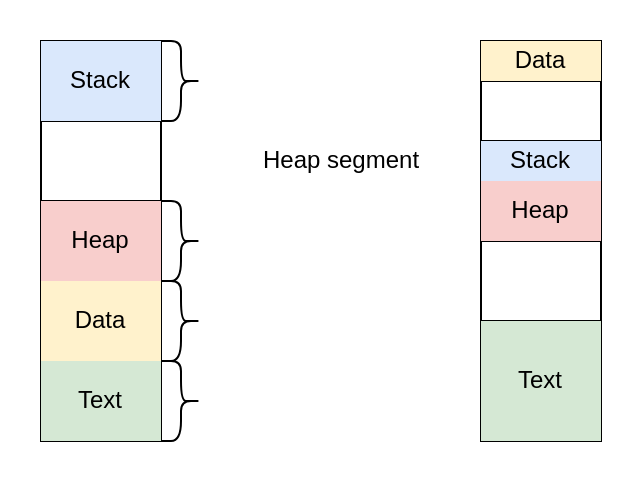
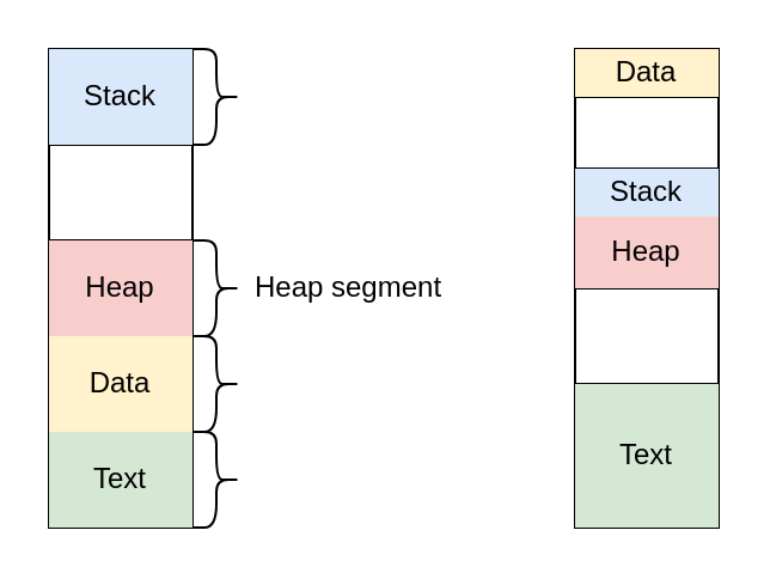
  <mxCell id="0" />
  <mxCell id="1" parent="0" />
  <mxCell id="2" value="" style="shape=table;html=1;whiteSpace=wrap;startSize=0;container=1;collapsible=0;childLayout=tableLayout;" vertex="1" parent="1"><mxGeometry x="240" y="20" width="60" height="200" as="geometry" /></mxCell>
  <mxCell id="3" value="" style="shape=partialRectangle;html=1;whiteSpace=wrap;collapsible=0;dropTarget=0;pointerEvents=0;fillColor=none;top=0;left=0;bottom=0;right=0;points=[[0,0.5],[1,0.5]];portConstraint=eastwest;" vertex="1" parent="2"><mxGeometry width="60" height="20" as="geometry" /></mxCell>
  <mxCell id="4" value="Data" style="shape=partialRectangle;html=1;whiteSpace=wrap;connectable=0;overflow=hidden;fillColor=#fff2cc;top=0;left=0;bottom=0;right=0;strokeColor=#d6b656;" vertex="1" parent="3"><mxGeometry width="60" height="20" as="geometry" /></mxCell>
  <mxCell id="5" value="" style="shape=partialRectangle;html=1;whiteSpace=wrap;collapsible=0;dropTarget=0;pointerEvents=0;fillColor=none;top=0;left=0;bottom=0;right=0;points=[[0,0.5],[1,0.5]];portConstraint=eastwest;" vertex="1" parent="2"><mxGeometry y="20" width="60" height="30" as="geometry" /></mxCell>
  <mxCell id="6" value="" style="shape=partialRectangle;html=1;whiteSpace=wrap;connectable=0;overflow=hidden;fillColor=none;top=0;left=0;bottom=0;right=0;" vertex="1" parent="5"><mxGeometry width="60" height="30" as="geometry" /></mxCell>
  <mxCell id="7" value="" style="shape=partialRectangle;html=1;whiteSpace=wrap;collapsible=0;dropTarget=0;pointerEvents=0;fillColor=#dae8fc;top=0;left=0;bottom=0;right=0;points=[[0,0.5],[1,0.5]];portConstraint=eastwest;strokeColor=#6c8ebf;" vertex="1" parent="2"><mxGeometry y="50" width="60" height="20" as="geometry" /></mxCell>
  <mxCell id="8" value="Stack" style="shape=partialRectangle;html=1;whiteSpace=wrap;connectable=0;overflow=hidden;fillColor=none;top=0;left=0;bottom=0;right=0;" vertex="1" parent="7"><mxGeometry width="60" height="20" as="geometry" /></mxCell>
  <mxCell id="9" value="" style="shape=partialRectangle;html=1;whiteSpace=wrap;collapsible=0;dropTarget=0;pointerEvents=0;fillColor=none;top=0;left=0;bottom=0;right=0;points=[[0,0.5],[1,0.5]];portConstraint=eastwest;" vertex="1" parent="2"><mxGeometry y="70" width="60" height="30" as="geometry" /></mxCell>
  <mxCell id="10" value="Heap" style="shape=partialRectangle;html=1;whiteSpace=wrap;connectable=0;overflow=hidden;fillColor=#f8cecc;top=0;left=0;bottom=0;right=0;strokeColor=#b85450;" vertex="1" parent="9"><mxGeometry width="60" height="30" as="geometry" /></mxCell>
  <mxCell id="11" value="" style="shape=partialRectangle;html=1;whiteSpace=wrap;collapsible=0;dropTarget=0;pointerEvents=0;fillColor=none;top=0;left=0;bottom=0;right=0;points=[[0,0.5],[1,0.5]];portConstraint=eastwest;" vertex="1" parent="2"><mxGeometry y="100" width="60" height="40" as="geometry" /></mxCell>
  <mxCell id="12" value="" style="shape=partialRectangle;html=1;whiteSpace=wrap;connectable=0;overflow=hidden;fillColor=none;top=0;left=0;bottom=0;right=0;" vertex="1" parent="11"><mxGeometry width="60" height="40" as="geometry" /></mxCell>
  <mxCell id="13" value="" style="shape=partialRectangle;html=1;whiteSpace=wrap;collapsible=0;dropTarget=0;pointerEvents=0;fillColor=none;top=0;left=0;bottom=0;right=0;points=[[0,0.5],[1,0.5]];portConstraint=eastwest;" vertex="1" parent="2"><mxGeometry y="140" width="60" height="60" as="geometry" /></mxCell>
  <mxCell id="14" value="Text" style="shape=partialRectangle;html=1;whiteSpace=wrap;connectable=0;overflow=hidden;fillColor=#d5e8d4;top=0;left=0;bottom=0;right=0;strokeColor=#82b366;" vertex="1" parent="13"><mxGeometry width="60" height="60" as="geometry" /></mxCell>
  <mxCell id="15" value="" style="shape=table;html=1;whiteSpace=wrap;startSize=0;container=1;collapsible=0;childLayout=tableLayout;" vertex="1" parent="1"><mxGeometry x="20" y="20" width="60" height="200" as="geometry" /></mxCell>
  <mxCell id="16" value="" style="shape=partialRectangle;html=1;whiteSpace=wrap;collapsible=0;dropTarget=0;pointerEvents=0;fillColor=none;top=0;left=0;bottom=0;right=0;points=[[0,0.5],[1,0.5]];portConstraint=eastwest;" vertex="1" parent="15"><mxGeometry width="60" height="40" as="geometry" /></mxCell>
  <mxCell id="17" value="Stack" style="shape=partialRectangle;html=1;whiteSpace=wrap;connectable=0;overflow=hidden;fillColor=#dae8fc;top=0;left=0;bottom=0;right=0;strokeColor=#6c8ebf;" vertex="1" parent="16"><mxGeometry width="60" height="40" as="geometry" /></mxCell>
  <mxCell id="18" value="" style="shape=partialRectangle;html=1;whiteSpace=wrap;collapsible=0;dropTarget=0;pointerEvents=0;fillColor=none;top=0;left=0;bottom=0;right=0;points=[[0,0.5],[1,0.5]];portConstraint=eastwest;" vertex="1" parent="15"><mxGeometry y="40" width="60" height="40" as="geometry" /></mxCell>
  <mxCell id="19" value="" style="shape=partialRectangle;html=1;whiteSpace=wrap;connectable=0;overflow=hidden;fillColor=none;top=0;left=0;bottom=0;right=0;" vertex="1" parent="18"><mxGeometry width="60" height="40" as="geometry" /></mxCell>
  <mxCell id="20" value="" style="shape=partialRectangle;html=1;whiteSpace=wrap;collapsible=0;dropTarget=0;pointerEvents=0;fillColor=none;top=0;left=0;bottom=0;right=0;points=[[0,0.5],[1,0.5]];portConstraint=eastwest;" vertex="1" parent="15"><mxGeometry y="80" width="60" height="40" as="geometry" /></mxCell>
  <mxCell id="21" value="Heap" style="shape=partialRectangle;html=1;whiteSpace=wrap;connectable=0;overflow=hidden;fillColor=#f8cecc;top=0;left=0;bottom=0;right=0;strokeColor=#b85450;" vertex="1" parent="20"><mxGeometry width="60" height="40" as="geometry" /></mxCell>
  <mxCell id="22" value="" style="shape=partialRectangle;html=1;whiteSpace=wrap;collapsible=0;dropTarget=0;pointerEvents=0;fillColor=none;top=0;left=0;bottom=0;right=0;points=[[0,0.5],[1,0.5]];portConstraint=eastwest;" vertex="1" parent="15"><mxGeometry y="120" width="60" height="40" as="geometry" /></mxCell>
  <mxCell id="23" value="Data" style="shape=partialRectangle;html=1;whiteSpace=wrap;connectable=0;overflow=hidden;fillColor=#fff2cc;top=0;left=0;bottom=0;right=0;strokeColor=#d6b656;" vertex="1" parent="22"><mxGeometry width="60" height="40" as="geometry" /></mxCell>
  <mxCell id="24" value="" style="shape=partialRectangle;html=1;whiteSpace=wrap;collapsible=0;dropTarget=0;pointerEvents=0;fillColor=none;top=0;left=0;bottom=0;right=0;points=[[0,0.5],[1,0.5]];portConstraint=eastwest;" vertex="1" parent="15"><mxGeometry y="160" width="60" height="40" as="geometry" /></mxCell>
  <mxCell id="25" value="Text" style="shape=partialRectangle;html=1;whiteSpace=wrap;connectable=0;overflow=hidden;fillColor=#d5e8d4;top=0;left=0;bottom=0;right=0;strokeColor=#82b366;" vertex="1" parent="24"><mxGeometry width="60" height="40" as="geometry" /></mxCell>
  <mxCell id="26" value="" style="shape=curlyBracket;whiteSpace=wrap;html=1;rounded=1;direction=west;" vertex="1" parent="1"><mxGeometry x="80" y="20" width="20" height="40" as="geometry" /></mxCell>
  <mxCell id="27" value="" style="shape=curlyBracket;whiteSpace=wrap;html=1;rounded=1;direction=west;" vertex="1" parent="1"><mxGeometry x="80" y="100" width="20" height="40" as="geometry" /></mxCell>
  <mxCell id="28" value="" style="shape=curlyBracket;whiteSpace=wrap;html=1;rounded=1;direction=west;" vertex="1" parent="1"><mxGeometry x="80" y="140" width="20" height="40" as="geometry" /></mxCell>
  <mxCell id="29" value="" style="shape=curlyBracket;whiteSpace=wrap;html=1;rounded=1;direction=west;" vertex="1" parent="1"><mxGeometry x="80" y="180" width="20" height="40" as="geometry" /></mxCell>
- <mxCell id="30" value="Heap segment" style="text;html=1;align=center;verticalAlign=middle;resizable=0;points=[];autosize=1;" vertex="1" parent="1"><mxGeometry x="125" y="70" width="90" height="20" as="geometry" /></mxCell>
+ <mxCell id="30" value="Heap segment" style="text;html=1;align=center;verticalAlign=middle;resizable=0;points=[];autosize=1;" vertex="1" parent="1"><mxGeometry x="100" y="110" width="90" height="20" as="geometry" /></mxCell>
